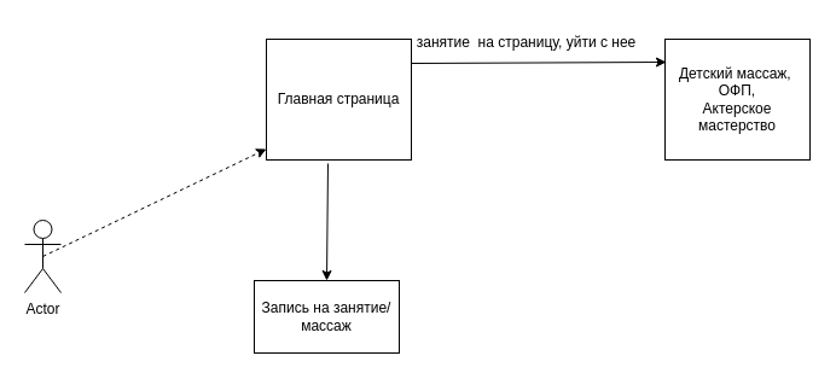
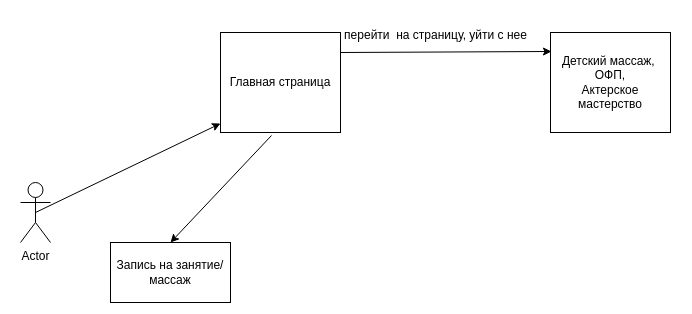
  <mxCell id="0" />
  <mxCell id="1" parent="0" />
  <mxCell id="2" value="Actor" style="shape=umlActor;verticalLabelPosition=bottom;verticalAlign=top;html=1;outlineConnect=0;" vertex="1" parent="1"><mxGeometry x="20" y="182" width="30" height="60" as="geometry" /></mxCell>
  <mxCell id="3" value="Главная страница" style="rounded=0;whiteSpace=wrap;html=1;" vertex="1" parent="1"><mxGeometry x="220" y="32" width="120" height="100" as="geometry" /></mxCell>
  <mxCell id="4" value="Детский массаж,&amp;nbsp;&lt;br&gt;ОФП,&lt;br&gt;Актерское мастерство" style="rounded=0;whiteSpace=wrap;html=1;" vertex="1" parent="1"><mxGeometry x="550" y="32" width="120" height="100" as="geometry" /></mxCell>
  <mxCell id="5" value="" style="endArrow=classic;html=1;rounded=0;entryX=0.008;entryY=0.19;entryDx=0;entryDy=0;entryPerimeter=0;" edge="1" parent="1" target="4"><mxGeometry width="50" height="50" relative="1" as="geometry"><mxPoint x="340" y="52" as="sourcePoint" /><mxPoint x="390" y="2" as="targetPoint" /></mxGeometry></mxCell>
- <mxCell id="6" value="занятие&amp;nbsp; на страницу, уйти с нее" style="text;html=1;align=center;verticalAlign=middle;resizable=0;points=[];autosize=1;strokeColor=none;fillColor=none;" vertex="1" parent="1"><mxGeometry x="330" y="20" width="210" height="30" as="geometry" /></mxCell>
- <mxCell id="7" value="" style="endArrow=classic;html=1;rounded=0;exitX=0.5;exitY=0.5;exitDx=0;exitDy=0;exitPerimeter=0;entryX=0;entryY=0.91;entryDx=0;entryDy=0;entryPerimeter=0;dashed=1;" edge="1" parent="1" source="2" target="3"><mxGeometry width="50" height="50" relative="1" as="geometry"><mxPoint x="530" y="402" as="sourcePoint" /><mxPoint x="580" y="352" as="targetPoint" /></mxGeometry></mxCell>
- <mxCell id="8" value="Запись на занятие/массаж" style="rounded=0;whiteSpace=wrap;html=1;" vertex="1" parent="1"><mxGeometry x="210" y="232" width="120" height="60" as="geometry" /></mxCell>
+ <mxCell id="6" value="перейти&amp;nbsp; на страницу, уйти с нее" style="text;html=1;align=center;verticalAlign=middle;resizable=0;points=[];autosize=1;strokeColor=none;fillColor=none;" vertex="1" parent="1"><mxGeometry x="330" y="20" width="210" height="30" as="geometry" /></mxCell>
+ <mxCell id="7" value="" style="endArrow=classic;html=1;rounded=0;exitX=0.5;exitY=0.5;exitDx=0;exitDy=0;exitPerimeter=0;entryX=0;entryY=0.91;entryDx=0;entryDy=0;entryPerimeter=0;" edge="1" parent="1" source="2" target="3"><mxGeometry width="50" height="50" relative="1" as="geometry"><mxPoint x="530" y="402" as="sourcePoint" /><mxPoint x="580" y="352" as="targetPoint" /></mxGeometry></mxCell>
+ <mxCell id="8" value="Запись на занятие/массаж" style="rounded=0;whiteSpace=wrap;html=1;" vertex="1" parent="1"><mxGeometry x="110" y="242" width="120" height="60" as="geometry" /></mxCell>
  <mxCell id="9" value="" style="endArrow=classic;html=1;rounded=0;exitX=0.425;exitY=1.03;exitDx=0;exitDy=0;exitPerimeter=0;entryX=0.5;entryY=0;entryDx=0;entryDy=0;" edge="1" parent="1" source="3" target="8"><mxGeometry width="50" height="50" relative="1" as="geometry"><mxPoint x="530" y="402" as="sourcePoint" /><mxPoint x="580" y="352" as="targetPoint" /></mxGeometry></mxCell>
